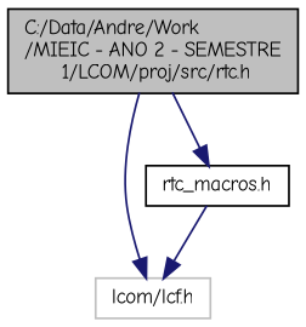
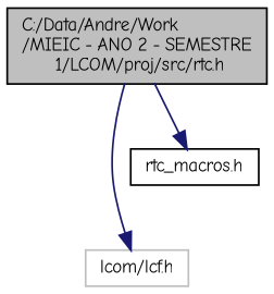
  digraph {
    fontname="Comic Neue"
    node [color=black fillcolor=white fontname="Comic Neue" fontsize=10 shape=record style=filled]
    edge [color=midnightblue fontname="Comic Neue" fontsize=10 labelfontname=Helvetica labelfontsize=10 style=solid]
    n1 [fillcolor=grey75 fontcolor=black height=0.2 label="C:/Data/Andre/Work\l/MIEIC - ANO 2 - SEMESTRE\l 1/LCOM/proj/src/rtc.h" width=0.4]
    n2 [color=grey75 height=0.2 label="lcom/lcf.h" width=0.4]
    n3 [height=0.2 label="rtc_macros.h" width=0.4]
    n1 -> n2
    n1 -> n3
-   n3 -> n2
  }
